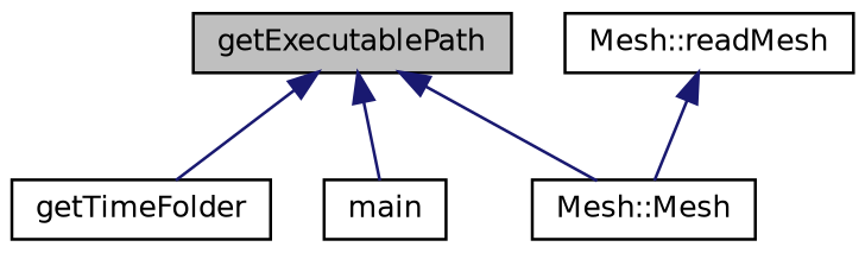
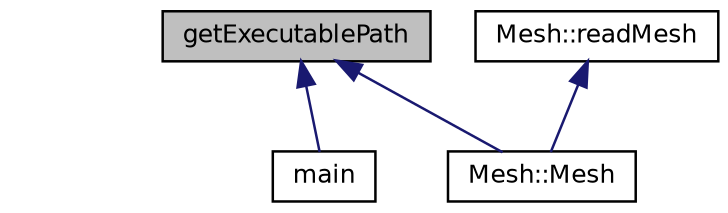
  digraph {
    rankdir=TB
    node [color=black fontname=Helvetica fontsize=10 shape=record]
    edge [color=midnightblue dir=back fontname=Helvetica fontsize=10 labelfontname=Helvetica labelfontsize=10 style=solid]
    n1 [fillcolor=grey75 fontcolor=black height=0.2 label=getExecutablePath style=filled width=0.4]
-   n2 [height=0.2 label=getTimeFolder width=0.4]
    n3 [height=0.2 label=main width=0.4]
    n4 [height=0.2 label="Mesh::Mesh" width=0.4]
    n5 [height=0.2 label="Mesh::readMesh" width=0.4]
-   n1 -> n2
    n1 -> n3
    n1 -> n4
    n5 -> n4
  }
